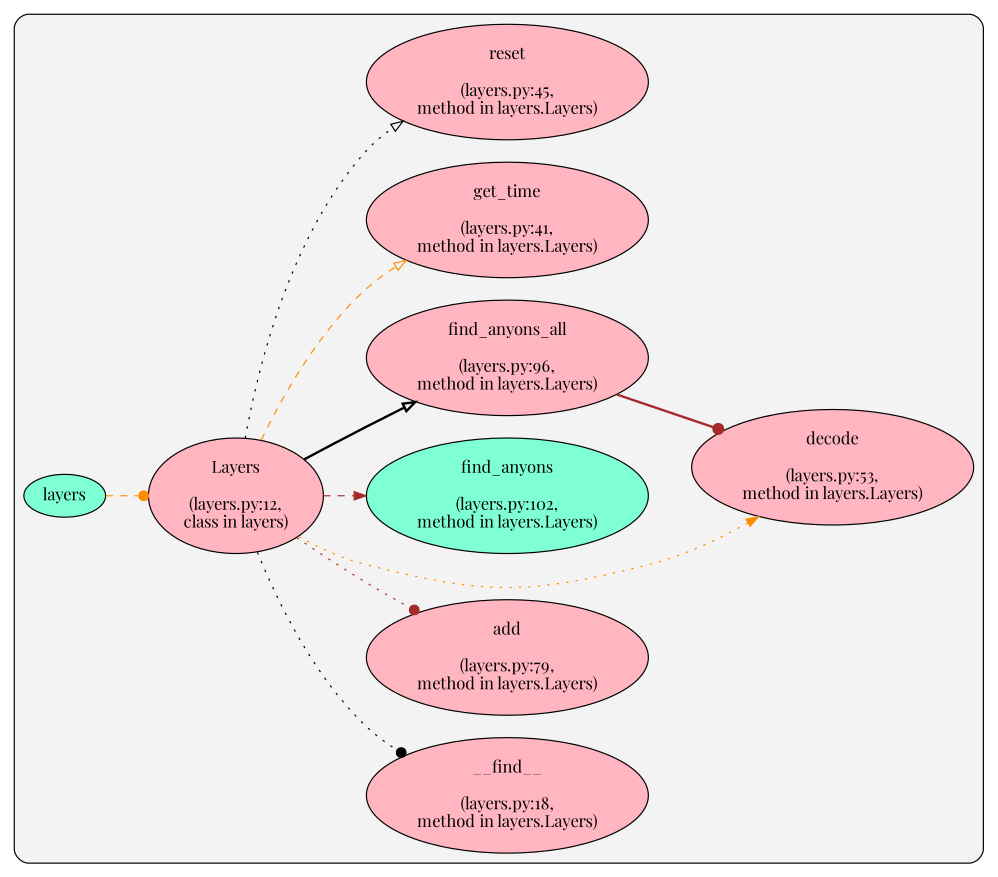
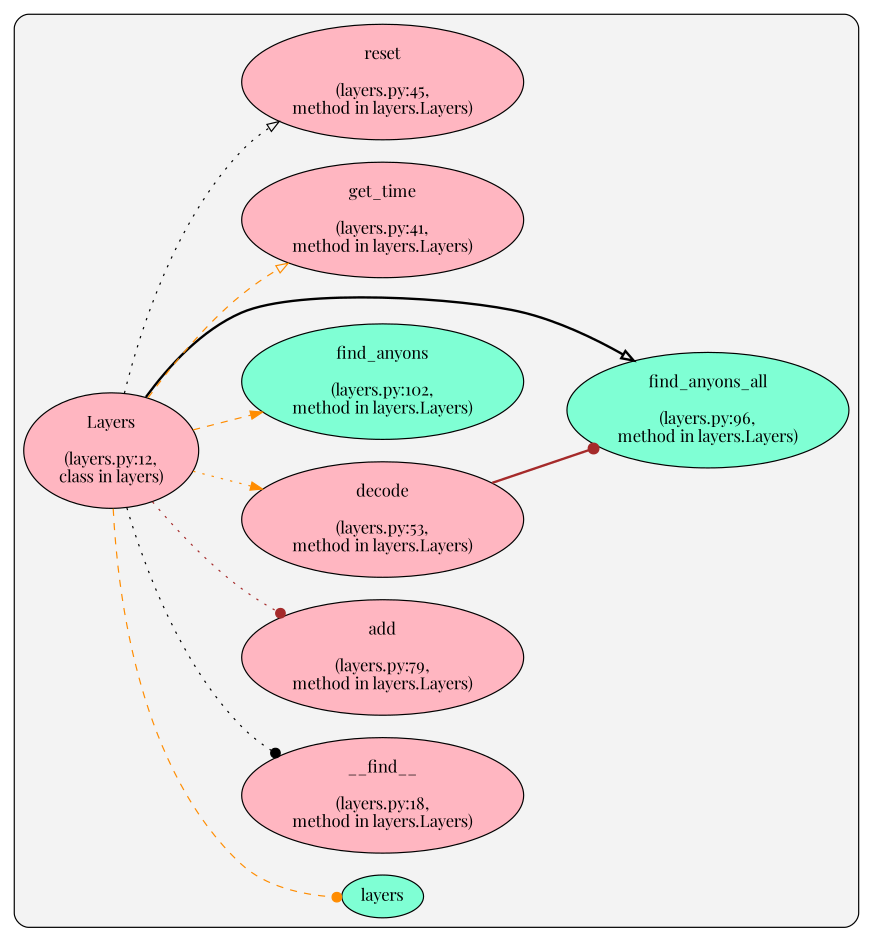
  digraph {
    fontname="Playfair Display"
    rankdir=LR
    node [fillcolor=lightpink fontcolor="#000000" fontname="Playfair Display" group=0 style=filled]
    edge [arrowhead=dot color=darkorange fontname="Playfair Display" style=dotted]
    n1 [fillcolor=aquamarine label=layers]
    n2 [label="Layers\n\n(layers.py:12,\nclass in layers)"]
    n3 [label="__find__\n\n(layers.py:18,\nmethod in layers.Layers)"]
    n4 [label="add\n\n(layers.py:79,\nmethod in layers.Layers)"]
    n5 [label="decode\n\n(layers.py:53,\nmethod in layers.Layers)"]
    n6 [fillcolor=aquamarine label="find_anyons\n\n(layers.py:102,\nmethod in layers.Layers)"]
-   n7 [label="find_anyons_all\n\n(layers.py:96,\nmethod in layers.Layers)"]
+   n7 [fillcolor=aquamarine label="find_anyons_all\n\n(layers.py:96,\nmethod in layers.Layers)"]
    n8 [label="get_time\n\n(layers.py:41,\nmethod in layers.Layers)"]
    n9 [label="reset\n\n(layers.py:45,\nmethod in layers.Layers)"]
    subgraph cluster_1 {
      fillcolor="#80808018"
      style="filled,rounded"
      n1
      n2
      n3
      n4
      n5
      n6
      n7
      n8
      n9
    }
-   n1 -> n2 [style=dashed]
+   n2 -> n1 [style=dashed]
    n2 -> n3 [color=black]
    n2 -> n4 [color=brown]
    n2 -> n5 [arrowhead=normal]
-   n2 -> n6 [arrowhead=normal color=brown style=dashed]
+   n2 -> n6 [arrowhead=normal style=dashed]
    n2 -> n7 [arrowhead=onormal color=black style=bold]
    n2 -> n8 [arrowhead=onormal style=dashed]
    n2 -> n9 [arrowhead=onormal color=black]
-   n7 -> n5 [color=brown style=bold]
+   n5 -> n7 [color=brown style=bold]
  }
